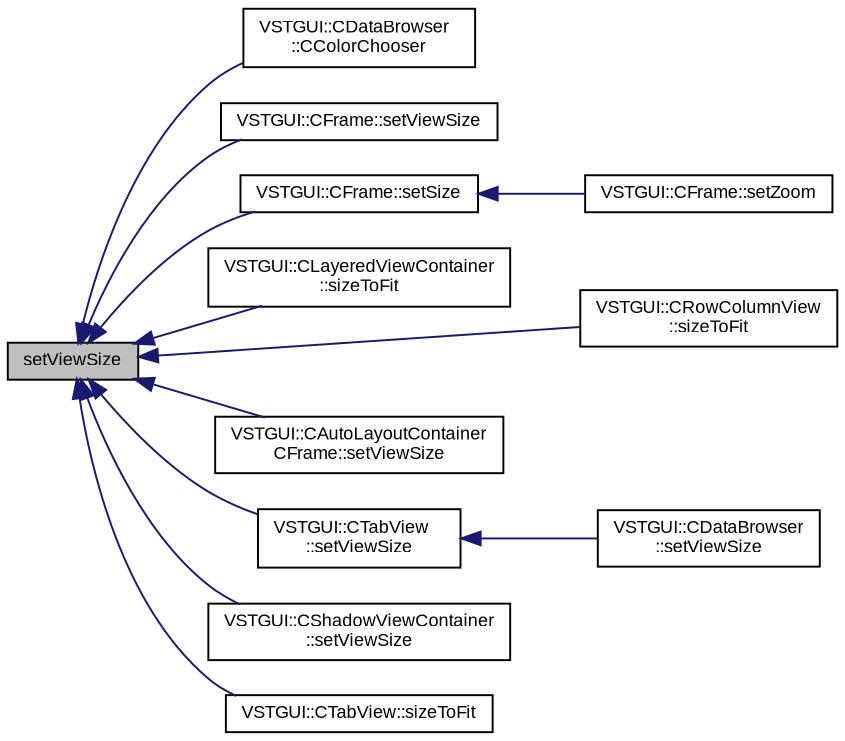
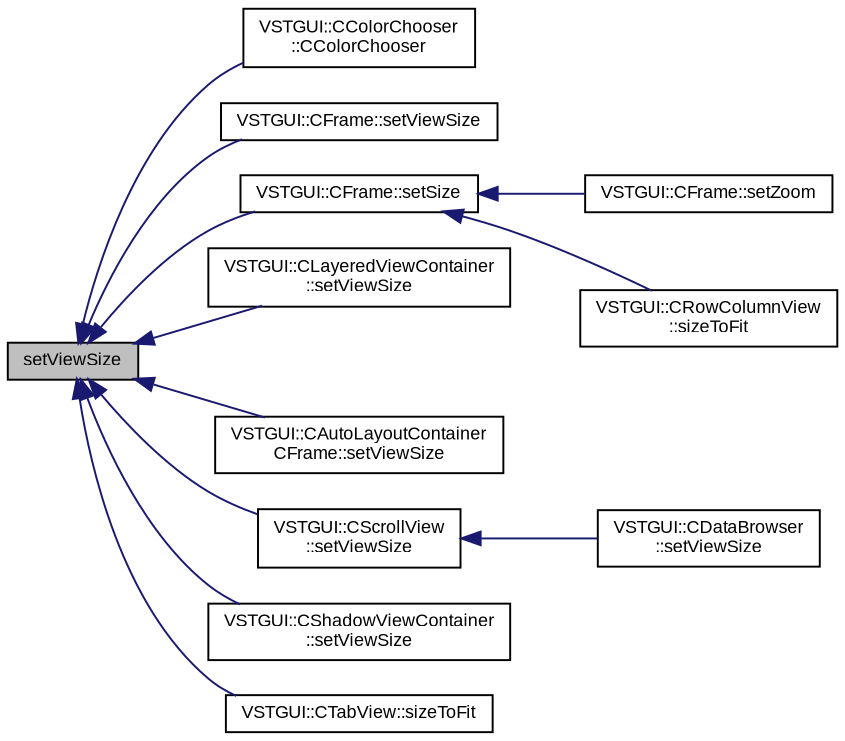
  digraph {
    rankdir=LR
    node [color=black fontname=Arial fontsize=9 shape=record]
    edge [color=midnightblue dir=back fontname=Arial fontsize=9 labelfontname=Arial labelfontsize=9 style=solid]
    n1 [fillcolor=grey75 fontcolor=black height=0.2 label=setViewSize style=filled width=0.4]
-   n2 [height=0.2 label="VSTGUI::CDataBrowser\l::CColorChooser" width=0.4]
+   n2 [height=0.2 label="VSTGUI::CColorChooser\l::CColorChooser" width=0.4]
    n3 [height=0.2 label="VSTGUI::CFrame::setViewSize" width=0.4]
    n4 [height=0.2 label="VSTGUI::CFrame::setSize" width=0.4]
-   n5 [height=0.2 label="VSTGUI::CLayeredViewContainer\l::sizeToFit" width=0.4]
+   n5 [height=0.2 label="VSTGUI::CLayeredViewContainer\l::setViewSize" width=0.4]
    n6 [height=0.2 label="VSTGUI::CRowColumnView\l::sizeToFit" width=0.4]
    n7 [height=0.2 label="VSTGUI::CAutoLayoutContainer\lCFrame::setViewSize" width=0.4]
-   n8 [height=0.2 label="VSTGUI::CTabView\l::setViewSize" width=0.4]
+   n8 [height=0.2 label="VSTGUI::CScrollView\l::setViewSize" width=0.4]
    n9 [height=0.2 label="VSTGUI::CShadowViewContainer\l::setViewSize" width=0.4]
    n10 [height=0.2 label="VSTGUI::CTabView::sizeToFit" width=0.4]
    n11 [height=0.2 label="VSTGUI::CFrame::setZoom" width=0.4]
    n12 [height=0.2 label="VSTGUI::CDataBrowser\l::setViewSize" width=0.4]
    n1 -> n2
    n1 -> n3
    n1 -> n4
    n1 -> n5
-   n1 -> n6
+   n4 -> n6
    n1 -> n7
    n1 -> n8
    n1 -> n9
    n1 -> n10
    n4 -> n11
    n8 -> n12
  }
